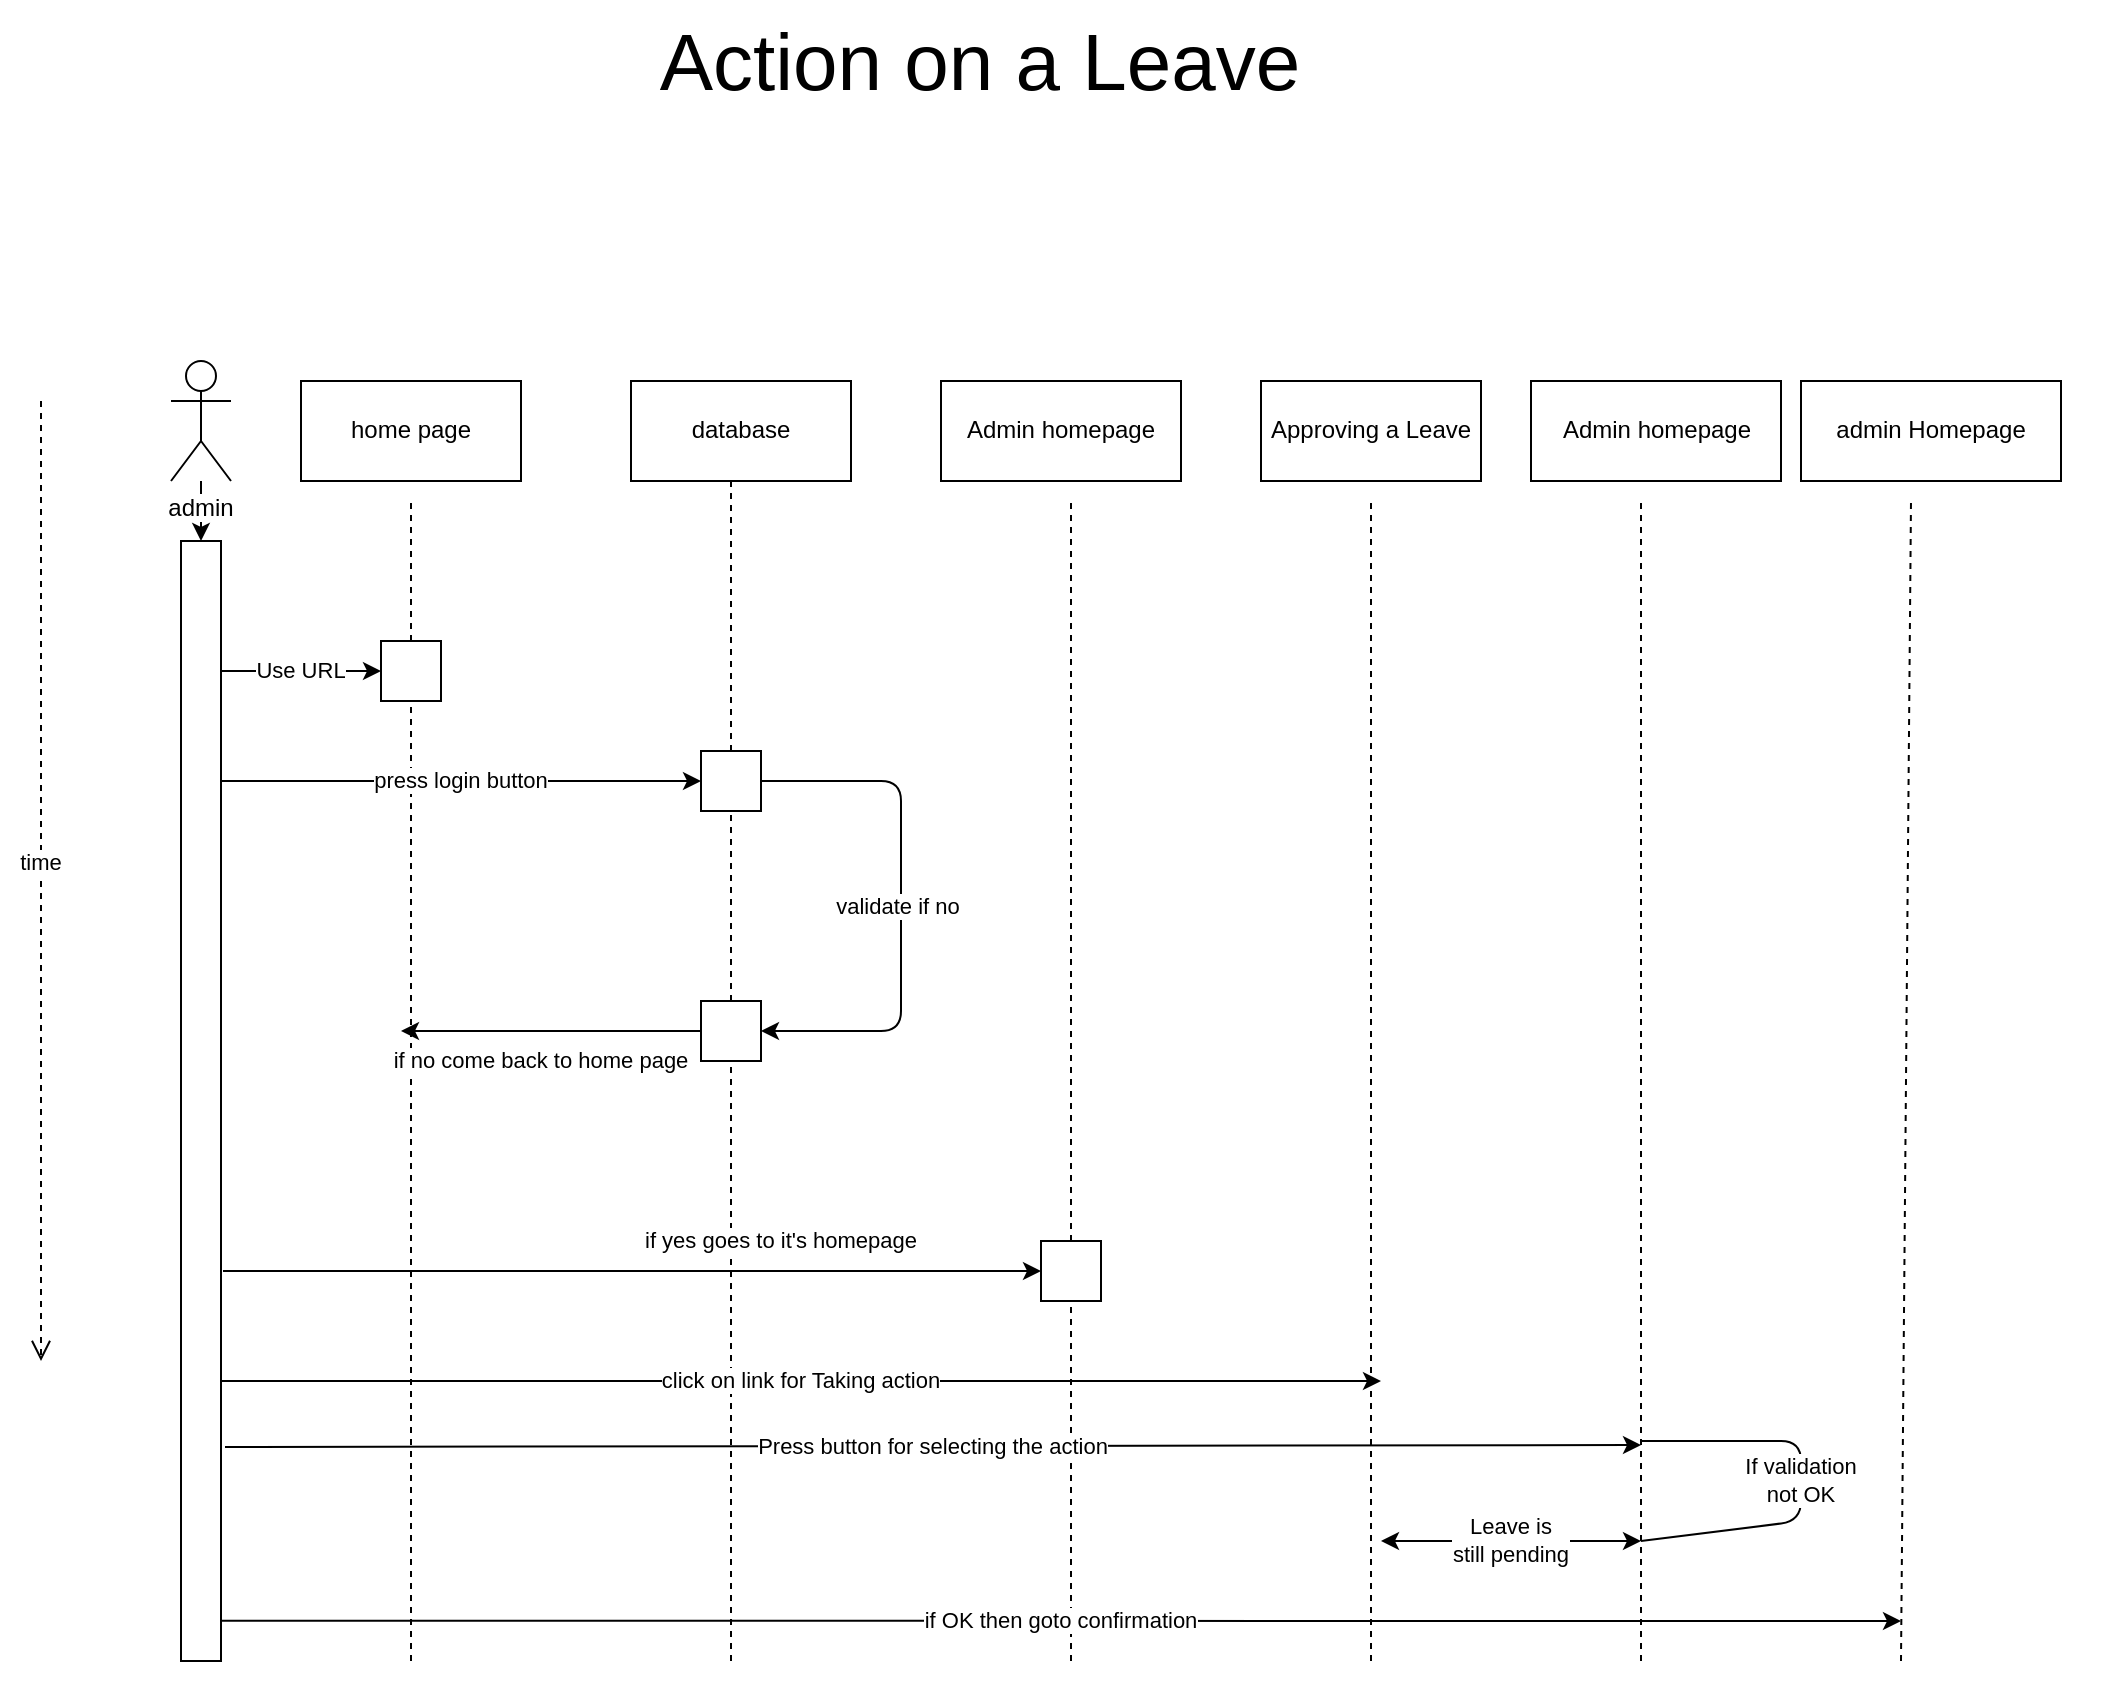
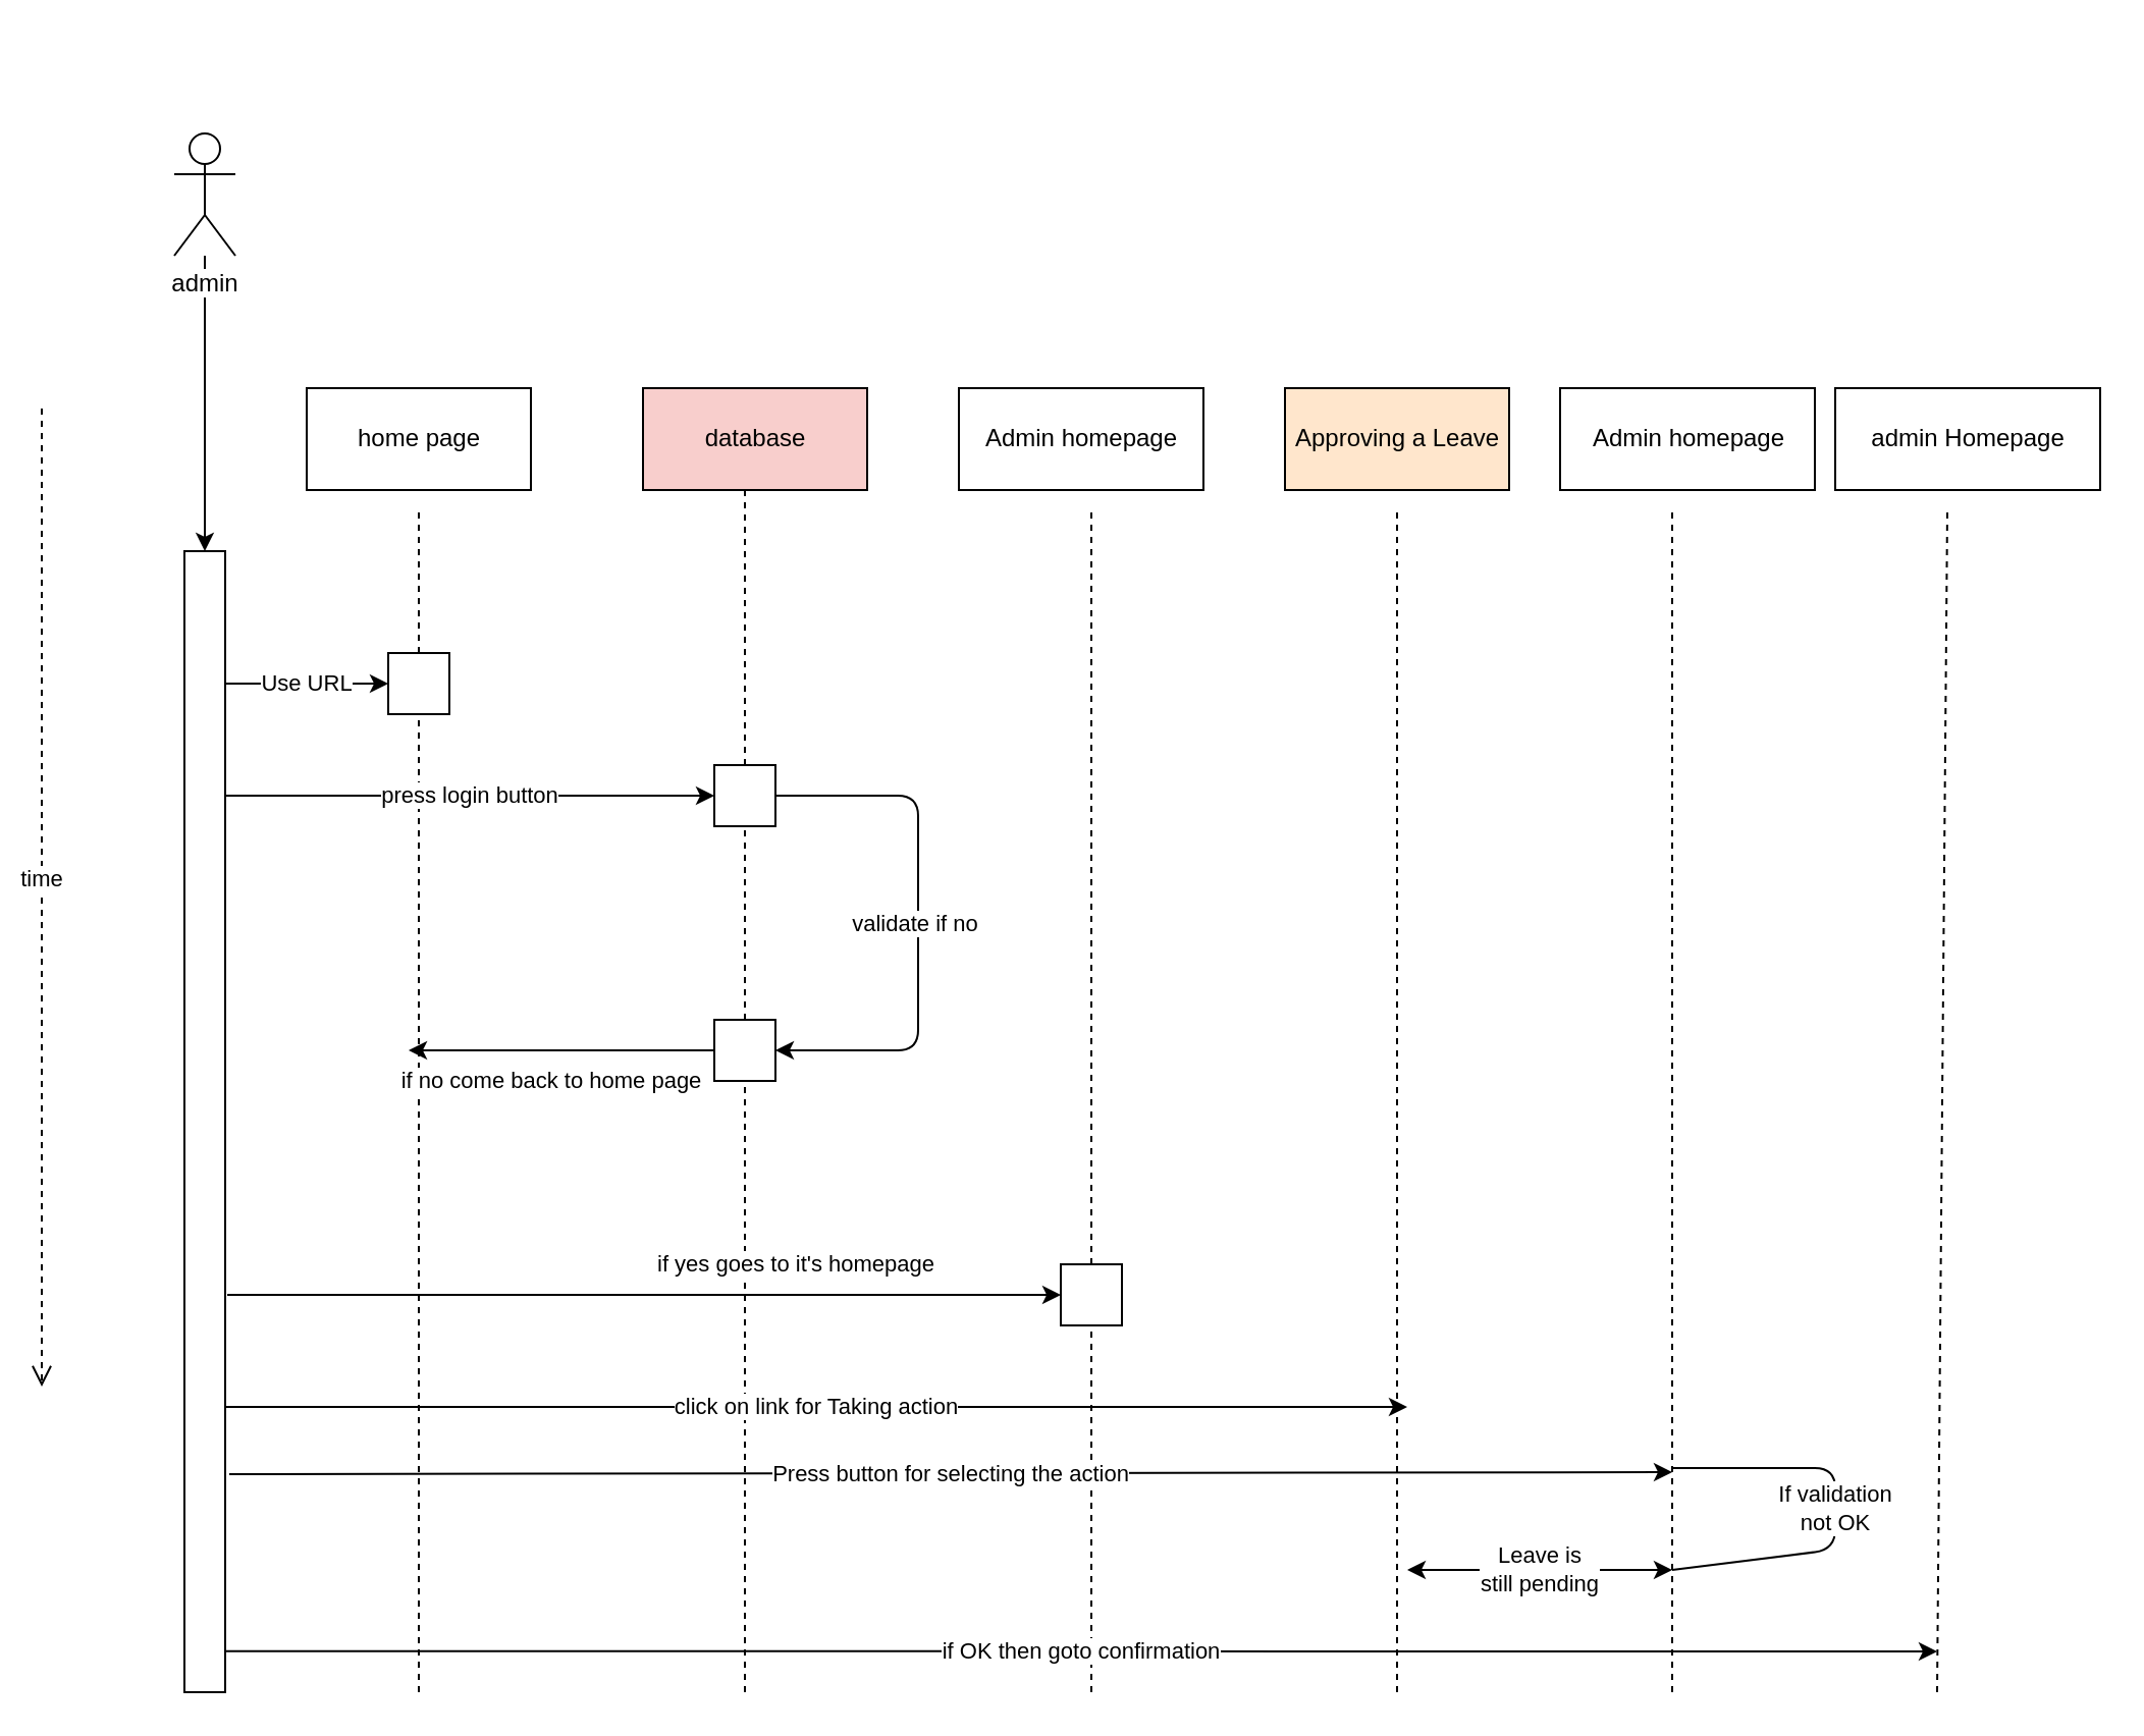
  <mxCell id="0" />
  <mxCell id="1" parent="0" />
  <mxCell id="2" value="time" style="html=1;verticalAlign=bottom;endArrow=open;dashed=1;endSize=8;" parent="1" edge="1"><mxGeometry relative="1" as="geometry"><mxPoint x="20" y="200" as="sourcePoint" /><mxPoint x="20" y="680" as="targetPoint" /></mxGeometry></mxCell>
  <mxCell id="3" value="" style="html=1;" parent="1" vertex="1"><mxGeometry x="90" y="270" width="20" height="560" as="geometry" /></mxCell>
  <mxCell id="4" value="" style="edgeStyle=orthogonalEdgeStyle;rounded=0;orthogonalLoop=1;jettySize=auto;html=1;" edge="1" parent="1" source="5" target="3"><mxGeometry relative="1" as="geometry" /></mxCell>
- <mxCell id="5" value="admin" style="shape=umlActor;verticalLabelPosition=bottom;labelBackgroundColor=#ffffff;verticalAlign=top;html=1;" parent="1" vertex="1"><mxGeometry x="85" y="180" width="30" height="60" as="geometry" /></mxCell>
+ <mxCell id="5" value="admin" style="shape=umlActor;verticalLabelPosition=bottom;labelBackgroundColor=#ffffff;verticalAlign=top;html=1;" parent="1" vertex="1"><mxGeometry x="85" y="65" width="30" height="60" as="geometry" /></mxCell>
  <mxCell id="6" value="home page" style="html=1;" parent="1" vertex="1"><mxGeometry x="150" y="190" width="110" height="50" as="geometry" /></mxCell>
- <mxCell id="7" value="database" style="html=1;" parent="1" vertex="1"><mxGeometry x="315" y="190" width="110" height="50" as="geometry" /></mxCell>
+ <mxCell id="7" value="database" style="html=1;fillColor=#f8cecc;" parent="1" vertex="1"><mxGeometry x="315" y="190" width="110" height="50" as="geometry" /></mxCell>
  <mxCell id="8" value="Admin homepage" style="html=1;" parent="1" vertex="1"><mxGeometry x="470" y="190" width="120" height="50" as="geometry" /></mxCell>
  <mxCell id="9" value="" style="endArrow=none;dashed=1;html=1;entryX=0.5;entryY=1;entryDx=0;entryDy=0;exitX=0.5;exitY=0;exitDx=0;exitDy=0;" parent="1" source="11" edge="1"><mxGeometry width="50" height="50" relative="1" as="geometry"><mxPoint x="180" y="320" as="sourcePoint" /><mxPoint x="205" y="250" as="targetPoint" /></mxGeometry></mxCell>
  <mxCell id="10" value="" style="endArrow=none;dashed=1;html=1;entryX=0.5;entryY=1;entryDx=0;entryDy=0;" parent="1" target="11" edge="1"><mxGeometry width="50" height="50" relative="1" as="geometry"><mxPoint x="205" y="830" as="sourcePoint" /><mxPoint x="260" y="575" as="targetPoint" /></mxGeometry></mxCell>
  <mxCell id="11" value="" style="html=1;" parent="1" vertex="1"><mxGeometry x="190" y="320" width="30" height="30" as="geometry" /></mxCell>
  <mxCell id="12" value="" style="endArrow=none;dashed=1;html=1;entryX=0.5;entryY=1;entryDx=0;entryDy=0;exitX=0.5;exitY=0;exitDx=0;exitDy=0;" parent="1" source="14" edge="1"><mxGeometry width="50" height="50" relative="1" as="geometry"><mxPoint x="340" y="310" as="sourcePoint" /><mxPoint x="365" y="240" as="targetPoint" /></mxGeometry></mxCell>
  <mxCell id="13" value="" style="endArrow=none;dashed=1;html=1;entryX=0.5;entryY=1;entryDx=0;entryDy=0;" parent="1" source="18" target="14" edge="1"><mxGeometry width="50" height="50" relative="1" as="geometry"><mxPoint x="365" y="590" as="sourcePoint" /><mxPoint x="420" y="565" as="targetPoint" /></mxGeometry></mxCell>
  <mxCell id="14" value="" style="html=1;" parent="1" vertex="1"><mxGeometry x="350" y="375" width="30" height="30" as="geometry" /></mxCell>
  <mxCell id="15" value="" style="endArrow=none;dashed=1;html=1;entryX=0.5;entryY=1;entryDx=0;entryDy=0;exitX=0.5;exitY=0;exitDx=0;exitDy=0;" parent="1" source="17" edge="1"><mxGeometry width="50" height="50" relative="1" as="geometry"><mxPoint x="510" y="320" as="sourcePoint" /><mxPoint x="535" y="250" as="targetPoint" /></mxGeometry></mxCell>
  <mxCell id="16" value="" style="endArrow=none;dashed=1;html=1;entryX=0.5;entryY=1;entryDx=0;entryDy=0;" parent="1" target="17" edge="1"><mxGeometry width="50" height="50" relative="1" as="geometry"><mxPoint x="535" y="830" as="sourcePoint" /><mxPoint x="590" y="575" as="targetPoint" /></mxGeometry></mxCell>
  <mxCell id="17" value="" style="html=1;" parent="1" vertex="1"><mxGeometry x="520" y="620" width="30" height="30" as="geometry" /></mxCell>
  <mxCell id="18" value="" style="html=1;" parent="1" vertex="1"><mxGeometry x="350" y="500" width="30" height="30" as="geometry" /></mxCell>
  <mxCell id="19" value="" style="endArrow=none;dashed=1;html=1;entryX=0.5;entryY=1;entryDx=0;entryDy=0;" parent="1" target="18" edge="1"><mxGeometry width="50" height="50" relative="1" as="geometry"><mxPoint x="365" y="830" as="sourcePoint" /><mxPoint x="365" y="390" as="targetPoint" /></mxGeometry></mxCell>
  <mxCell id="20" value="validate if no&amp;nbsp;" style="endArrow=classic;html=1;exitX=1;exitY=0.5;exitDx=0;exitDy=0;entryX=1;entryY=0.5;entryDx=0;entryDy=0;" parent="1" source="14" target="18" edge="1"><mxGeometry width="50" height="50" relative="1" as="geometry"><mxPoint x="470" y="430" as="sourcePoint" /><mxPoint x="450" y="550" as="targetPoint" /><Array as="points"><mxPoint x="450" y="390" /><mxPoint x="450" y="515" /></Array></mxGeometry></mxCell>
  <mxCell id="21" value="Use URL" style="endArrow=classic;html=1;entryX=0;entryY=0.5;entryDx=0;entryDy=0;" parent="1" target="11" edge="1"><mxGeometry width="50" height="50" relative="1" as="geometry"><mxPoint x="110" y="335" as="sourcePoint" /><mxPoint x="190" y="320" as="targetPoint" /></mxGeometry></mxCell>
  <mxCell id="22" value="press login button" style="endArrow=classic;html=1;entryX=0;entryY=0.5;entryDx=0;entryDy=0;" parent="1" target="14" edge="1"><mxGeometry width="50" height="50" relative="1" as="geometry"><mxPoint x="110" y="390" as="sourcePoint" /><mxPoint x="380" y="410" as="targetPoint" /></mxGeometry></mxCell>
  <mxCell id="23" value="if no come back to home page" style="endArrow=classic;html=1;exitX=0;exitY=0.5;exitDx=0;exitDy=0;" parent="1" source="18" edge="1"><mxGeometry x="0.067" y="15" width="50" height="50" relative="1" as="geometry"><mxPoint x="410" y="540" as="sourcePoint" /><mxPoint x="200" y="515" as="targetPoint" /><mxPoint as="offset" /></mxGeometry></mxCell>
  <mxCell id="24" value="if yes goes to it's homepage" style="endArrow=classic;html=1;entryX=0;entryY=0.5;entryDx=0;entryDy=0;" parent="1" target="17" edge="1"><mxGeometry x="0.364" y="15" width="50" height="50" relative="1" as="geometry"><mxPoint x="111" y="635" as="sourcePoint" /><mxPoint x="400" y="655" as="targetPoint" /><mxPoint as="offset" /></mxGeometry></mxCell>
- <mxCell id="25" value="&lt;span style=&quot;font-size: 40px&quot;&gt;Action on a Leave&lt;/span&gt;" style="text;html=1;strokeColor=none;fillColor=none;align=center;verticalAlign=middle;whiteSpace=wrap;rounded=0;" parent="1" vertex="1"><mxGeometry x="220" y="20" width="540" height="20" as="geometry" /></mxCell>
- <mxCell id="26" value="Approving a Leave" style="html=1;" parent="1" vertex="1"><mxGeometry x="630" y="190" width="110" height="50" as="geometry" /></mxCell>
+ <mxCell id="26" value="Approving a Leave" style="html=1;fillColor=#ffe6cc;" parent="1" vertex="1"><mxGeometry x="630" y="190" width="110" height="50" as="geometry" /></mxCell>
  <mxCell id="27" value="" style="endArrow=none;dashed=1;html=1;entryX=0.5;entryY=1;entryDx=0;entryDy=0;" parent="1" edge="1"><mxGeometry width="50" height="50" relative="1" as="geometry"><mxPoint x="685" y="830" as="sourcePoint" /><mxPoint x="685" y="250" as="targetPoint" /></mxGeometry></mxCell>
  <mxCell id="28" value="Admin homepage" style="html=1;" parent="1" vertex="1"><mxGeometry x="765" y="190" width="125" height="50" as="geometry" /></mxCell>
  <mxCell id="29" value="" style="endArrow=none;dashed=1;html=1;entryX=0.5;entryY=1;entryDx=0;entryDy=0;" parent="1" edge="1"><mxGeometry width="50" height="50" relative="1" as="geometry"><mxPoint x="820" y="830" as="sourcePoint" /><mxPoint x="820" y="250" as="targetPoint" /></mxGeometry></mxCell>
  <mxCell id="30" value="admin Homepage" style="html=1;" parent="1" vertex="1"><mxGeometry x="900" y="190" width="130" height="50" as="geometry" /></mxCell>
  <mxCell id="31" value="" style="endArrow=none;dashed=1;html=1;entryX=0.5;entryY=1;entryDx=0;entryDy=0;" parent="1" edge="1"><mxGeometry width="50" height="50" relative="1" as="geometry"><mxPoint x="950" y="830" as="sourcePoint" /><mxPoint x="955" y="250" as="targetPoint" /></mxGeometry></mxCell>
  <mxCell id="32" value="click on link for Taking action" style="endArrow=classic;html=1;exitX=1;exitY=0.75;exitDx=0;exitDy=0;" parent="1" source="3" edge="1"><mxGeometry width="50" height="50" relative="1" as="geometry"><mxPoint x="170" y="740" as="sourcePoint" /><mxPoint x="690" y="690" as="targetPoint" /></mxGeometry></mxCell>
  <mxCell id="33" value="Press button for selecting the action" style="endArrow=classic;html=1;exitX=1.12;exitY=0.841;exitDx=0;exitDy=0;exitPerimeter=0;" parent="1" edge="1"><mxGeometry width="50" height="50" relative="1" as="geometry"><mxPoint x="112" y="723" as="sourcePoint" /><mxPoint x="820" y="722" as="targetPoint" /></mxGeometry></mxCell>
  <mxCell id="34" value="if OK then goto confirmation" style="endArrow=classic;html=1;exitX=1;exitY=0.964;exitDx=0;exitDy=0;exitPerimeter=0;" parent="1" source="3" edge="1"><mxGeometry width="50" height="50" relative="1" as="geometry"><mxPoint x="170" y="840" as="sourcePoint" /><mxPoint x="950" y="810" as="targetPoint" /></mxGeometry></mxCell>
  <mxCell id="35" value="Leave is&lt;br&gt;still pending&lt;br&gt;" style="endArrow=classic;startArrow=classic;html=1;" parent="1" edge="1"><mxGeometry width="50" height="50" relative="1" as="geometry"><mxPoint x="690" y="770" as="sourcePoint" /><mxPoint x="820" y="770" as="targetPoint" /></mxGeometry></mxCell>
  <mxCell id="36" value="If validation&lt;br&gt;not OK&lt;br&gt;" style="endArrow=none;html=1;" parent="1" edge="1"><mxGeometry width="50" height="50" relative="1" as="geometry"><mxPoint x="820" y="720" as="sourcePoint" /><mxPoint x="820" y="770" as="targetPoint" /><Array as="points"><mxPoint x="900" y="720" /><mxPoint x="900" y="760" /></Array></mxGeometry></mxCell>
